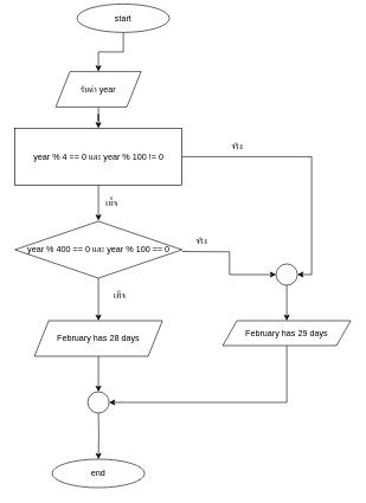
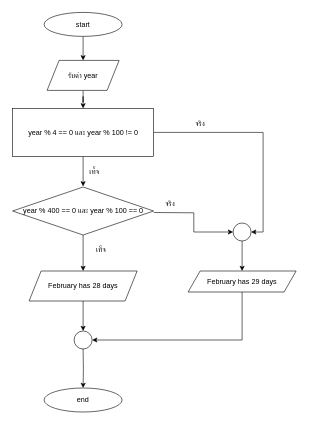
  <mxCell id="0" />
  <mxCell id="1" parent="0" />
  <mxCell id="2" value="" style="edgeStyle=orthogonalEdgeStyle;rounded=0;orthogonalLoop=1;jettySize=auto;html=1;" parent="1" source="3" target="5" edge="1"><mxGeometry relative="1" as="geometry" /></mxCell>
- <mxCell id="3" value="start" style="ellipse;whiteSpace=wrap;html=1;" parent="1" vertex="1"><mxGeometry x="108" y="5" width="130" height="40" as="geometry" /></mxCell>
+ <mxCell id="3" value="start" style="ellipse;whiteSpace=wrap;html=1;" parent="1" vertex="1"><mxGeometry x="73" y="20" width="130" height="40" as="geometry" /></mxCell>
  <mxCell id="4" value="" style="edgeStyle=orthogonalEdgeStyle;rounded=0;orthogonalLoop=1;jettySize=auto;html=1;" parent="1" source="5" target="8" edge="1"><mxGeometry relative="1" as="geometry" /></mxCell>
  <mxCell id="5" value="รับค่า year" style="shape=parallelogram;perimeter=parallelogramPerimeter;whiteSpace=wrap;html=1;fixedSize=1;" parent="1" vertex="1"><mxGeometry x="78" y="100" width="120" height="50" as="geometry" /></mxCell>
  <mxCell id="6" style="edgeStyle=orthogonalEdgeStyle;rounded=0;orthogonalLoop=1;jettySize=auto;html=1;exitX=0.5;exitY=1;exitDx=0;exitDy=0;entryX=0.5;entryY=0;entryDx=0;entryDy=0;" parent="1" source="8" edge="1"><mxGeometry relative="1" as="geometry"><mxPoint x="138" y="310" as="targetPoint" /></mxGeometry></mxCell>
  <mxCell id="7" style="edgeStyle=orthogonalEdgeStyle;rounded=0;orthogonalLoop=1;jettySize=auto;html=1;exitX=1;exitY=0.5;exitDx=0;exitDy=0;entryX=1;entryY=0.5;entryDx=0;entryDy=0;" parent="1" source="8" target="24" edge="1"><mxGeometry relative="1" as="geometry"><mxPoint x="453" y="220" as="targetPoint" /></mxGeometry></mxCell>
  <mxCell id="8" value="year % 4 == 0 และ year % 100 != 0" style="whiteSpace=wrap;html=1;rounded=0;" parent="1" vertex="1"><mxGeometry x="20.5" y="180" width="235" height="80" as="geometry" /></mxCell>
  <mxCell id="9" value="เท็จ" style="text;html=1;align=center;verticalAlign=middle;whiteSpace=wrap;rounded=0;" parent="1" vertex="1"><mxGeometry x="127" y="270" width="60" height="30" as="geometry" /></mxCell>
  <mxCell id="10" value="" style="edgeStyle=orthogonalEdgeStyle;rounded=0;orthogonalLoop=1;jettySize=auto;html=1;" parent="1" target="11" edge="1"><mxGeometry relative="1" as="geometry"><mxPoint x="138" y="581" as="sourcePoint" /></mxGeometry></mxCell>
  <mxCell id="11" value="end" style="ellipse;whiteSpace=wrap;html=1;" parent="1" vertex="1"><mxGeometry x="73" y="646" width="130" height="40" as="geometry" /></mxCell>
  <mxCell id="12" value="จริง" style="text;html=1;align=center;verticalAlign=middle;whiteSpace=wrap;rounded=0;" parent="1" vertex="1"><mxGeometry x="303" y="190" width="60" height="30" as="geometry" /></mxCell>
  <mxCell id="13" value="" style="edgeStyle=orthogonalEdgeStyle;rounded=0;orthogonalLoop=1;jettySize=auto;html=1;" parent="1" source="14" target="20" edge="1"><mxGeometry relative="1" as="geometry" /></mxCell>
  <mxCell id="14" value="year % 400 == 0 และ year % 100 == 0" style="rhombus;whiteSpace=wrap;html=1;" parent="1" vertex="1"><mxGeometry x="20.5" y="311" width="235" height="80" as="geometry" /></mxCell>
  <mxCell id="15" style="edgeStyle=orthogonalEdgeStyle;rounded=0;orthogonalLoop=1;jettySize=auto;html=1;exitX=1;exitY=0.5;exitDx=0;exitDy=0;entryX=0;entryY=0.5;entryDx=0;entryDy=0;" parent="1" target="24" edge="1"><mxGeometry relative="1" as="geometry"><mxPoint x="256" y="353.5" as="sourcePoint" /><mxPoint x="423" y="371" as="targetPoint" /></mxGeometry></mxCell>
  <mxCell id="16" style="edgeStyle=orthogonalEdgeStyle;rounded=0;orthogonalLoop=1;jettySize=auto;html=1;exitX=0.5;exitY=1;exitDx=0;exitDy=0;entryX=1;entryY=0.5;entryDx=0;entryDy=0;" parent="1" source="17" target="22" edge="1"><mxGeometry relative="1" as="geometry" /></mxCell>
  <mxCell id="17" value="February has 29 days" style="shape=parallelogram;perimeter=parallelogramPerimeter;whiteSpace=wrap;html=1;fixedSize=1;" parent="1" vertex="1"><mxGeometry x="313" y="451" width="180" height="35" as="geometry" /></mxCell>
  <mxCell id="18" value="จริง" style="text;html=1;align=center;verticalAlign=middle;whiteSpace=wrap;rounded=0;" parent="1" vertex="1"><mxGeometry x="253" y="323.5" width="60" height="30" as="geometry" /></mxCell>
  <mxCell id="19" value="" style="edgeStyle=orthogonalEdgeStyle;rounded=0;orthogonalLoop=1;jettySize=auto;html=1;" parent="1" source="20" target="22" edge="1"><mxGeometry relative="1" as="geometry" /></mxCell>
  <mxCell id="20" value="February has 28 days" style="shape=parallelogram;perimeter=parallelogramPerimeter;whiteSpace=wrap;html=1;fixedSize=1;" parent="1" vertex="1"><mxGeometry x="48" y="451" width="180" height="50" as="geometry" /></mxCell>
  <mxCell id="21" value="เท็จ" style="text;html=1;align=center;verticalAlign=middle;whiteSpace=wrap;rounded=0;" parent="1" vertex="1"><mxGeometry x="138" y="401" width="60" height="30" as="geometry" /></mxCell>
  <mxCell id="22" value="" style="ellipse;whiteSpace=wrap;html=1;aspect=fixed;" parent="1" vertex="1"><mxGeometry x="123" y="551" width="30" height="30" as="geometry" /></mxCell>
  <mxCell id="23" value="" style="edgeStyle=orthogonalEdgeStyle;rounded=0;orthogonalLoop=1;jettySize=auto;html=1;" parent="1" source="24" target="17" edge="1"><mxGeometry relative="1" as="geometry" /></mxCell>
  <mxCell id="24" value="" style="ellipse;whiteSpace=wrap;html=1;aspect=fixed;" parent="1" vertex="1"><mxGeometry x="388" y="371" width="30" height="30" as="geometry" /></mxCell>
